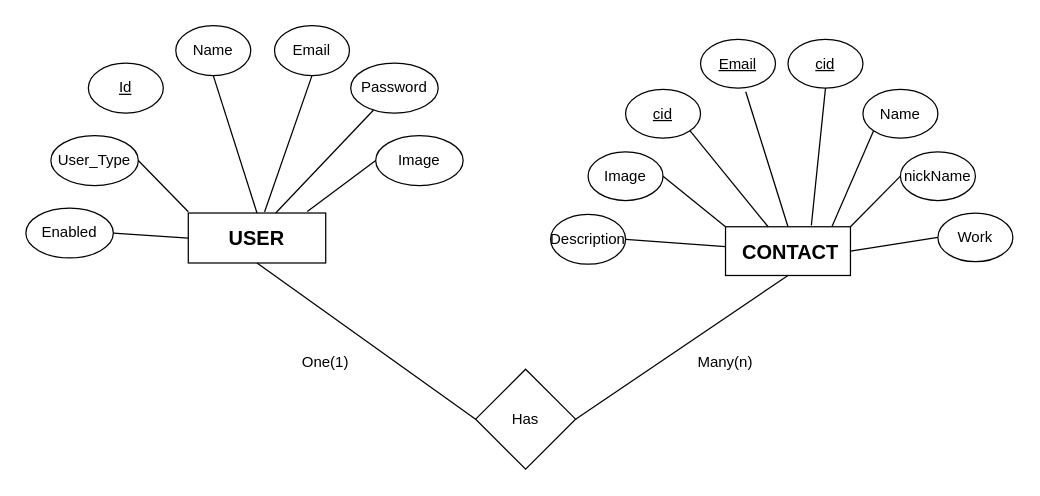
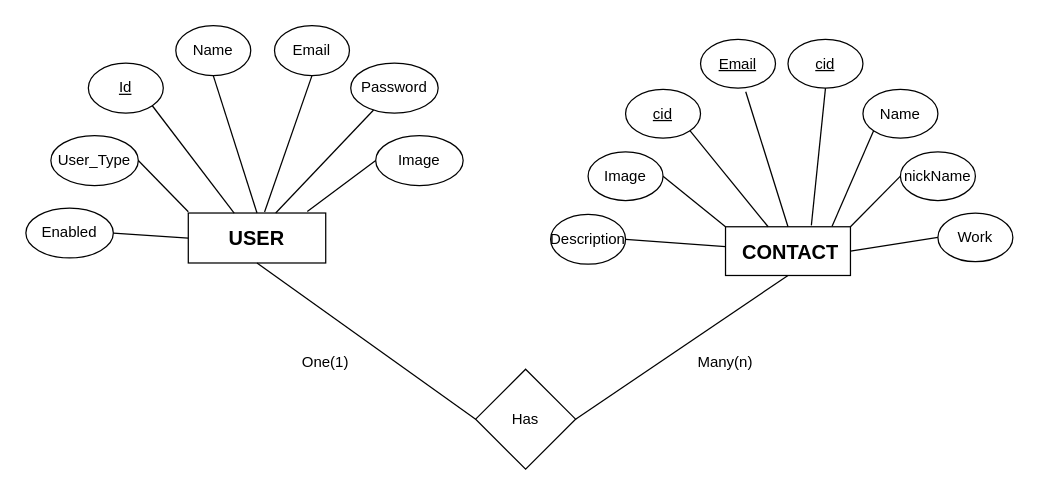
  <mxCell id="0" />
  <mxCell id="1" parent="0" />
  <mxCell id="2" value="&lt;b&gt;&lt;font style=&quot;font-size: 16px;&quot;&gt;USER&lt;/font&gt;&lt;/b&gt;" style="rounded=0;whiteSpace=wrap;html=1;" vertex="1" parent="1"><mxGeometry x="150" y="170" width="110" height="40" as="geometry" /></mxCell>
  <mxCell id="3" value="&lt;span style=&quot;font-size: 16px;&quot;&gt;&lt;b&gt;&amp;nbsp;CONTACT&lt;/b&gt;&lt;/span&gt;" style="rounded=0;whiteSpace=wrap;html=1;" vertex="1" parent="1"><mxGeometry x="580" y="181" width="100" height="39" as="geometry" /></mxCell>
  <mxCell id="4" value="&lt;u&gt;Id&lt;/u&gt;" style="ellipse;whiteSpace=wrap;html=1;" vertex="1" parent="1"><mxGeometry x="70" y="50" width="60" height="40" as="geometry" /></mxCell>
  <mxCell id="5" value="Name" style="ellipse;whiteSpace=wrap;html=1;" vertex="1" parent="1"><mxGeometry x="140" y="20" width="60" height="40" as="geometry" /></mxCell>
  <mxCell id="6" value="Email" style="ellipse;whiteSpace=wrap;html=1;" vertex="1" parent="1"><mxGeometry x="219" y="20" width="60" height="40" as="geometry" /></mxCell>
  <mxCell id="7" value="Password" style="ellipse;whiteSpace=wrap;html=1;" vertex="1" parent="1"><mxGeometry x="280" y="50" width="70" height="40" as="geometry" /></mxCell>
  <mxCell id="8" value="Image" style="ellipse;whiteSpace=wrap;html=1;" vertex="1" parent="1"><mxGeometry x="300" y="108" width="70" height="40" as="geometry" /></mxCell>
  <mxCell id="9" value="User_Type" style="ellipse;whiteSpace=wrap;html=1;" vertex="1" parent="1"><mxGeometry x="40" y="108" width="70" height="40" as="geometry" /></mxCell>
  <mxCell id="10" value="Enabled" style="ellipse;whiteSpace=wrap;html=1;" vertex="1" parent="1"><mxGeometry x="20" y="166" width="70" height="40" as="geometry" /></mxCell>
  <mxCell id="11" value="" style="endArrow=none;html=1;rounded=0;entryX=0.5;entryY=1;entryDx=0;entryDy=0;exitX=0.5;exitY=0;exitDx=0;exitDy=0;" edge="1" parent="1" source="2" target="5"><mxGeometry width="50" height="50" relative="1" as="geometry"><mxPoint x="380" y="260" as="sourcePoint" /><mxPoint x="430" y="210" as="targetPoint" /></mxGeometry></mxCell>
  <mxCell id="12" value="" style="endArrow=none;html=1;rounded=0;entryX=0.5;entryY=1;entryDx=0;entryDy=0;exitX=0.555;exitY=-0.02;exitDx=0;exitDy=0;exitPerimeter=0;" edge="1" parent="1" source="2" target="6"><mxGeometry width="50" height="50" relative="1" as="geometry"><mxPoint x="190" y="160" as="sourcePoint" /><mxPoint x="175" y="70" as="targetPoint" /></mxGeometry></mxCell>
  <mxCell id="13" value="" style="endArrow=none;html=1;rounded=0;exitX=0.636;exitY=0;exitDx=0;exitDy=0;exitPerimeter=0;" edge="1" parent="1" source="2" target="7"><mxGeometry width="50" height="50" relative="1" as="geometry"><mxPoint x="198" y="180" as="sourcePoint" /><mxPoint x="250" y="70" as="targetPoint" /></mxGeometry></mxCell>
  <mxCell id="14" value="" style="endArrow=none;html=1;rounded=0;exitX=0.866;exitY=-0.032;exitDx=0;exitDy=0;entryX=0;entryY=0.5;entryDx=0;entryDy=0;exitPerimeter=0;" edge="1" parent="1" source="2" target="8"><mxGeometry width="50" height="50" relative="1" as="geometry"><mxPoint x="215" y="180" as="sourcePoint" /><mxPoint x="315" y="96" as="targetPoint" /></mxGeometry></mxCell>
  <mxCell id="15" value="" style="endArrow=none;html=1;rounded=0;exitX=1;exitY=0.5;exitDx=0;exitDy=0;" edge="1" parent="1" source="10"><mxGeometry width="50" height="50" relative="1" as="geometry"><mxPoint x="270" y="200" as="sourcePoint" /><mxPoint x="150" y="190" as="targetPoint" /></mxGeometry></mxCell>
  <mxCell id="16" value="" style="endArrow=none;html=1;rounded=0;exitX=1;exitY=0.5;exitDx=0;exitDy=0;" edge="1" parent="1" source="9"><mxGeometry width="50" height="50" relative="1" as="geometry"><mxPoint x="70" y="200" as="sourcePoint" /><mxPoint x="150" y="169" as="targetPoint" /></mxGeometry></mxCell>
+ <mxCell id="17" value="" style="endArrow=none;html=1;rounded=0;exitX=1;exitY=1;exitDx=0;exitDy=0;entryX=0.334;entryY=0;entryDx=0;entryDy=0;entryPerimeter=0;" edge="1" parent="1" source="4" target="2"><mxGeometry width="50" height="50" relative="1" as="geometry"><mxPoint x="90" y="150" as="sourcePoint" /><mxPoint x="171" y="170" as="targetPoint" /></mxGeometry></mxCell>
  <mxCell id="18" value="&lt;u&gt;cid&lt;/u&gt;" style="ellipse;whiteSpace=wrap;html=1;" vertex="1" parent="1"><mxGeometry x="630" y="31" width="60" height="39" as="geometry" /></mxCell>
  <mxCell id="19" value="Name" style="ellipse;whiteSpace=wrap;html=1;" vertex="1" parent="1"><mxGeometry x="690" y="71" width="60" height="39" as="geometry" /></mxCell>
  <mxCell id="20" value="nickName" style="ellipse;whiteSpace=wrap;html=1;" vertex="1" parent="1"><mxGeometry x="720" y="121" width="60" height="39" as="geometry" /></mxCell>
  <mxCell id="21" value="Work" style="ellipse;whiteSpace=wrap;html=1;" vertex="1" parent="1"><mxGeometry x="750" y="170" width="60" height="39" as="geometry" /></mxCell>
  <mxCell id="22" value="Email" style="ellipse;whiteSpace=wrap;html=1;fontStyle=4;align=center;strokeColor=default;" vertex="1" parent="1"><mxGeometry x="560" y="31" width="60" height="39" as="geometry" /></mxCell>
  <mxCell id="23" value="Image" style="ellipse;whiteSpace=wrap;html=1;" vertex="1" parent="1"><mxGeometry x="470" y="121" width="60" height="39" as="geometry" /></mxCell>
  <mxCell id="24" value="Description" style="ellipse;whiteSpace=wrap;html=1;" vertex="1" parent="1"><mxGeometry x="440" y="171" width="60" height="40" as="geometry" /></mxCell>
  <mxCell id="25" value="&lt;u&gt;cid&lt;/u&gt;" style="ellipse;whiteSpace=wrap;html=1;" vertex="1" parent="1"><mxGeometry x="500" y="71" width="60" height="39" as="geometry" /></mxCell>
  <mxCell id="26" value="" style="endArrow=none;html=1;rounded=0;exitX=1;exitY=0.5;exitDx=0;exitDy=0;" edge="1" parent="1" source="24" target="3"><mxGeometry width="50" height="50" relative="1" as="geometry"><mxPoint x="200" y="21" as="sourcePoint" /><mxPoint x="250" y="21" as="targetPoint" /></mxGeometry></mxCell>
  <mxCell id="27" value="" style="endArrow=none;html=1;rounded=0;exitX=1;exitY=0.5;exitDx=0;exitDy=0;entryX=0;entryY=0.5;entryDx=0;entryDy=0;" edge="1" parent="1" source="3" target="21"><mxGeometry width="50" height="50" relative="1" as="geometry"><mxPoint x="660" y="188" as="sourcePoint" /><mxPoint x="740" y="191" as="targetPoint" /></mxGeometry></mxCell>
  <mxCell id="28" value="" style="endArrow=none;html=1;rounded=0;exitX=1;exitY=0;exitDx=0;exitDy=0;entryX=0;entryY=0.5;entryDx=0;entryDy=0;" edge="1" parent="1" source="3" target="20"><mxGeometry width="50" height="50" relative="1" as="geometry"><mxPoint x="690" y="211" as="sourcePoint" /><mxPoint x="750" y="201" as="targetPoint" /></mxGeometry></mxCell>
  <mxCell id="29" value="" style="endArrow=none;html=1;rounded=0;exitX=0.853;exitY=-0.008;exitDx=0;exitDy=0;entryX=0;entryY=1;entryDx=0;entryDy=0;exitPerimeter=0;" edge="1" parent="1" source="3" target="19"><mxGeometry width="50" height="50" relative="1" as="geometry"><mxPoint x="690" y="191" as="sourcePoint" /><mxPoint x="710" y="141" as="targetPoint" /></mxGeometry></mxCell>
  <mxCell id="30" value="" style="endArrow=none;html=1;rounded=0;exitX=0.687;exitY=-0.029;exitDx=0;exitDy=0;entryX=0.5;entryY=1;entryDx=0;entryDy=0;exitPerimeter=0;" edge="1" parent="1" source="3" target="18"><mxGeometry width="50" height="50" relative="1" as="geometry"><mxPoint x="665" y="191" as="sourcePoint" /><mxPoint x="709" y="115" as="targetPoint" /></mxGeometry></mxCell>
  <mxCell id="31" value="" style="endArrow=none;html=1;rounded=0;exitX=0.5;exitY=0;exitDx=0;exitDy=0;entryX=0.603;entryY=1.075;entryDx=0;entryDy=0;entryPerimeter=0;" edge="1" parent="1" source="3" target="22"><mxGeometry width="50" height="50" relative="1" as="geometry"><mxPoint x="659" y="190" as="sourcePoint" /><mxPoint x="670" y="81" as="targetPoint" /></mxGeometry></mxCell>
  <mxCell id="32" value="" style="endArrow=none;html=1;rounded=0;entryX=1;entryY=1;entryDx=0;entryDy=0;" edge="1" parent="1" source="3" target="25"><mxGeometry width="50" height="50" relative="1" as="geometry"><mxPoint x="640" y="191" as="sourcePoint" /><mxPoint x="606" y="84" as="targetPoint" /></mxGeometry></mxCell>
  <mxCell id="33" value="" style="endArrow=none;html=1;rounded=0;entryX=1;entryY=0.5;entryDx=0;entryDy=0;exitX=0;exitY=0;exitDx=0;exitDy=0;" edge="1" parent="1" source="3" target="23"><mxGeometry width="50" height="50" relative="1" as="geometry"><mxPoint x="624" y="191" as="sourcePoint" /><mxPoint x="561" y="115" as="targetPoint" /></mxGeometry></mxCell>
  <mxCell id="34" value="Has" style="rhombus;whiteSpace=wrap;html=1;" vertex="1" parent="1"><mxGeometry x="380" y="295" width="80" height="80" as="geometry" /></mxCell>
  <mxCell id="35" value="" style="endArrow=none;html=1;rounded=0;exitX=0.5;exitY=1;exitDx=0;exitDy=0;entryX=0;entryY=0.5;entryDx=0;entryDy=0;" edge="1" parent="1" source="2" target="34"><mxGeometry width="50" height="50" relative="1" as="geometry"><mxPoint x="480" y="225" as="sourcePoint" /><mxPoint x="530" y="175" as="targetPoint" /></mxGeometry></mxCell>
  <mxCell id="36" value="" style="endArrow=none;html=1;rounded=0;exitX=0.5;exitY=1;exitDx=0;exitDy=0;entryX=1;entryY=0.5;entryDx=0;entryDy=0;" edge="1" parent="1" source="3" target="34"><mxGeometry width="50" height="50" relative="1" as="geometry"><mxPoint x="215" y="220" as="sourcePoint" /><mxPoint x="390" y="345" as="targetPoint" /></mxGeometry></mxCell>
  <mxCell id="37" value="One(1)" style="text;html=1;align=center;verticalAlign=middle;whiteSpace=wrap;rounded=0;" vertex="1" parent="1"><mxGeometry x="230" y="275" width="60" height="30" as="geometry" /></mxCell>
  <mxCell id="38" value="Many(n)" style="text;html=1;align=center;verticalAlign=middle;whiteSpace=wrap;rounded=0;" vertex="1" parent="1"><mxGeometry x="550" y="275" width="60" height="30" as="geometry" /></mxCell>
